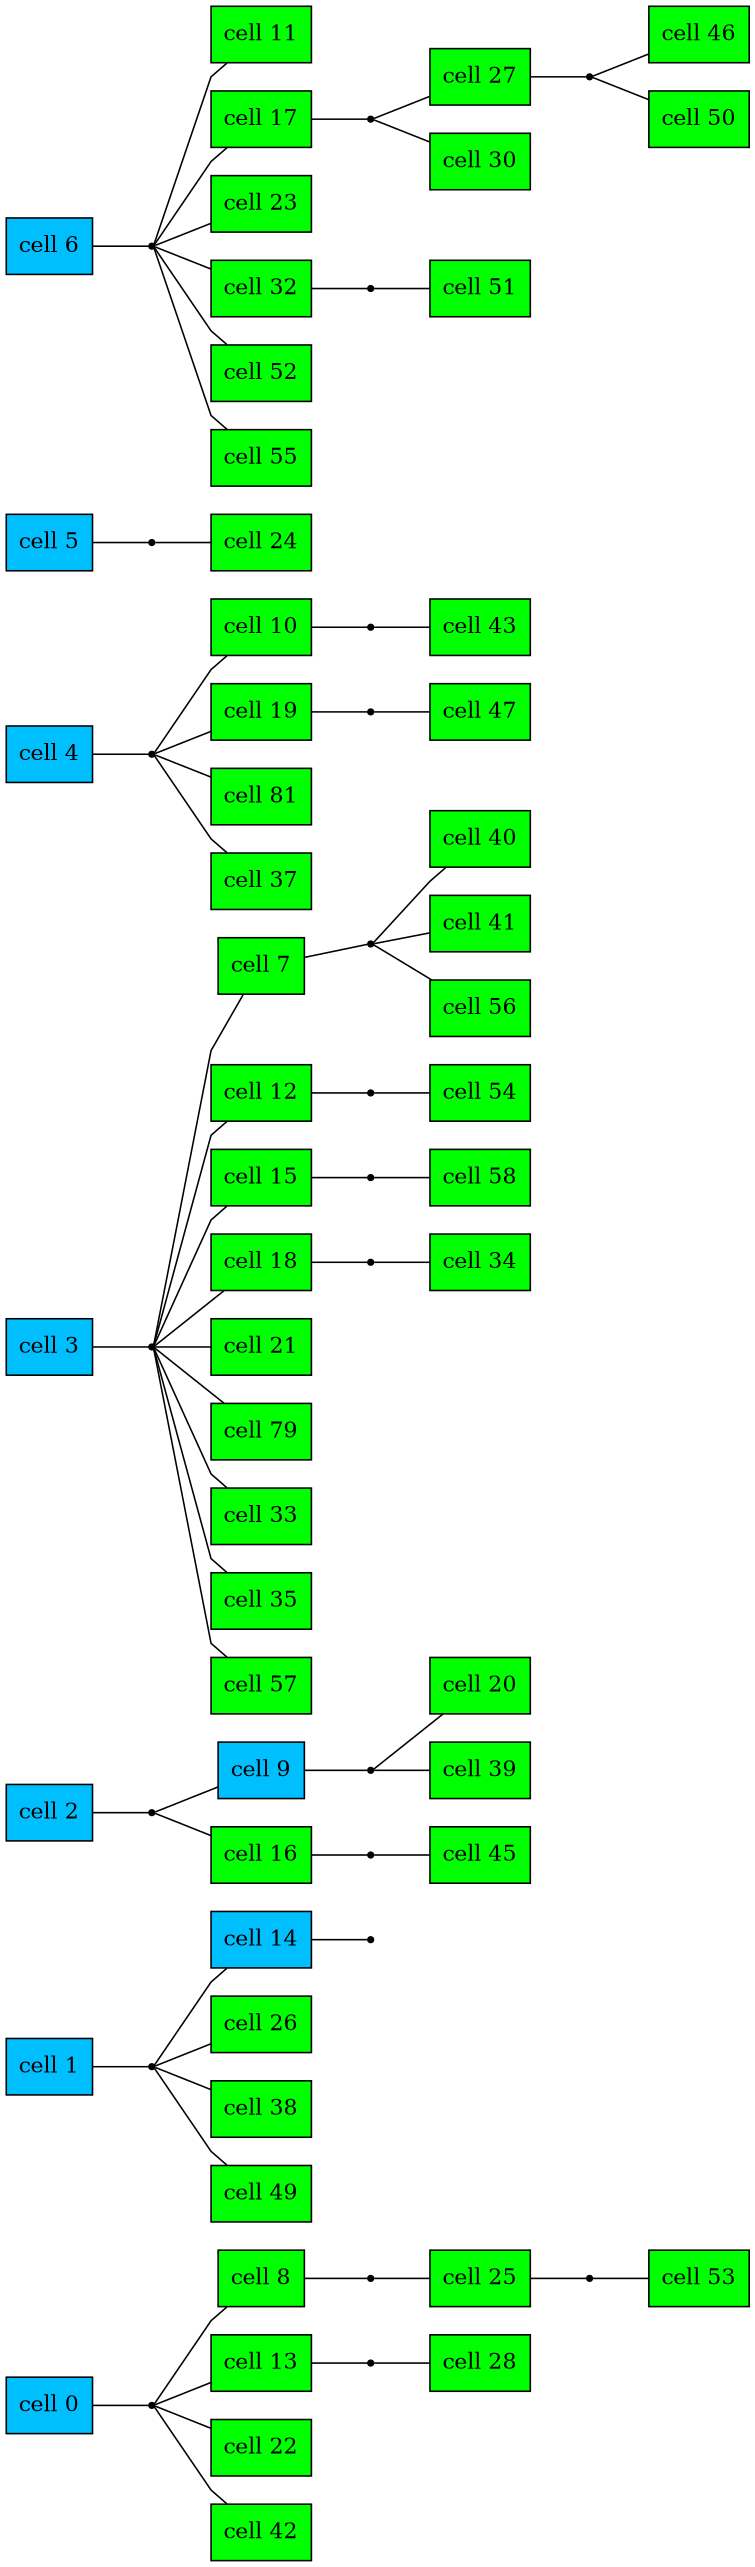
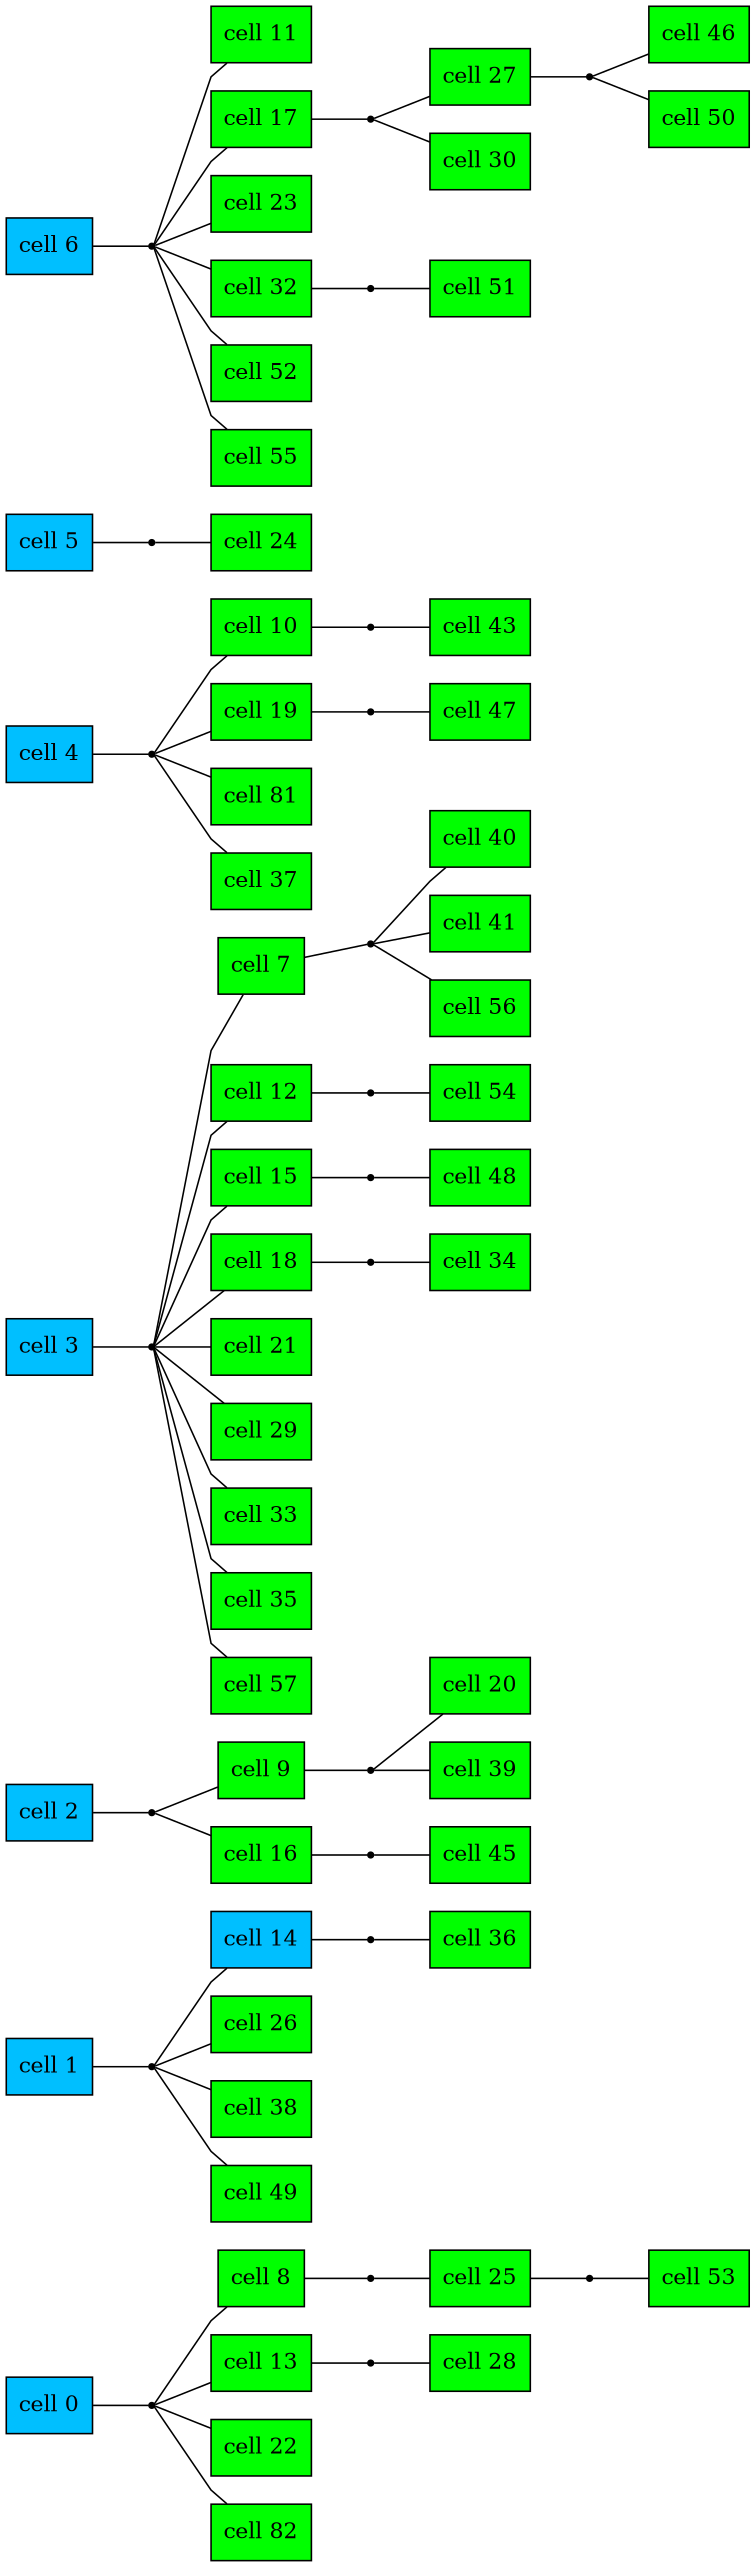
  graph {
    rankdir=LR
    splines=polyline
    node [fillcolor=lime shape=box style=filled]
    "cell 0" [fillcolor=deepskyblue]
    "cell 0A" [shape=point fillcolor="" style=""]
    "cell 8"
    "cell 13"
    "cell 22"
-   "cell 42"
+   "cell 42" [label="cell 82"]
    "cell 1" [fillcolor=deepskyblue]
    "cell 1A" [shape=point fillcolor="" style=""]
    "cell 14" [fillcolor=deepskyblue]
    "cell 26"
    "cell 38"
    "cell 49"
    "cell 2" [fillcolor=deepskyblue]
    "cell 2A" [shape=point fillcolor="" style=""]
-   "cell 9" [fillcolor=deepskyblue]
+   "cell 9"
    "cell 16"
    "cell 3" [fillcolor=deepskyblue]
    "cell 3A" [shape=point fillcolor="" style=""]
    "cell 7"
    "cell 12"
    "cell 15"
    "cell 18"
    "cell 21"
-   "cell 29" [label="cell 79"]
+   "cell 29"
    "cell 33"
    "cell 35"
    "cell 57"
    "cell 4" [fillcolor=deepskyblue]
    "cell 4A" [shape=point fillcolor="" style=""]
    "cell 10"
    "cell 19"
    n32 [label="cell 81"]
    "cell 37"
    "cell 5" [fillcolor=deepskyblue]
    "cell 5A" [shape=point fillcolor="" style=""]
    "cell 24"
    "cell 6" [fillcolor=deepskyblue]
    "cell 6A" [shape=point fillcolor="" style=""]
    "cell 11"
    "cell 17"
    "cell 23"
    "cell 32"
    "cell 52"
    "cell 55"
    "cell 7A" [shape=point fillcolor="" style=""]
    "cell 40"
    "cell 41"
    "cell 56"
    "cell 12A" [shape=point fillcolor="" style=""]
    "cell 15A" [shape=point fillcolor="" style=""]
    "cell 18A" [shape=point fillcolor="" style=""]
    "cell 8A" [shape=point fillcolor="" style=""]
    "cell 25"
    "cell 13A" [shape=point fillcolor="" style=""]
    "cell 9A" [shape=point fillcolor="" style=""]
    "cell 20"
    "cell 39"
    "cell 16A" [shape=point fillcolor="" style=""]
    "cell 10A" [shape=point fillcolor="" style=""]
    "cell 43"
    "cell 19A" [shape=point fillcolor="" style=""]
    "cell 17A" [shape=point fillcolor="" style=""]
    "cell 32A" [shape=point fillcolor="" style=""]
    "cell 54"
    "cell 28"
    "cell 14A" [shape=point fillcolor="" style=""]
-   "cell 48" [label="cell 58"]
+   "cell 36"
+   "cell 48"
    "cell 45"
    "cell 27"
    "cell 30"
    "cell 34"
    "cell 47"
    "cell 25A" [shape=point fillcolor="" style=""]
    "cell 53"
    "cell 27A" [shape=point fillcolor="" style=""]
    "cell 46"
    "cell 50"
    "cell 51"
    "cell 0" -- "cell 0A"
    "cell 0A" -- "cell 8"
    "cell 0A" -- "cell 13"
    "cell 0A" -- "cell 22"
    "cell 0A" -- "cell 42"
    "cell 8" -- "cell 8A"
    "cell 13" -- "cell 13A"
    "cell 1" -- "cell 1A"
    "cell 1A" -- "cell 14"
    "cell 1A" -- "cell 26"
    "cell 1A" -- "cell 38"
    "cell 1A" -- "cell 49"
    "cell 14" -- "cell 14A"
    "cell 2" -- "cell 2A"
    "cell 2A" -- "cell 9"
    "cell 2A" -- "cell 16"
    "cell 9" -- "cell 9A"
    "cell 16" -- "cell 16A"
    "cell 3" -- "cell 3A"
    "cell 3A" -- "cell 7"
    "cell 3A" -- "cell 12"
    "cell 3A" -- "cell 15"
    "cell 3A" -- "cell 18"
    "cell 3A" -- "cell 21"
    "cell 3A" -- "cell 29"
    "cell 3A" -- "cell 33"
    "cell 3A" -- "cell 35"
    "cell 3A" -- "cell 57"
    "cell 7" -- "cell 7A"
    "cell 12" -- "cell 12A"
    "cell 15" -- "cell 15A"
    "cell 18" -- "cell 18A"
    "cell 4" -- "cell 4A"
    "cell 4A" -- "cell 10"
    "cell 4A" -- "cell 19"
    "cell 4A" -- n32
    "cell 4A" -- "cell 37"
    "cell 10" -- "cell 10A"
    "cell 19" -- "cell 19A"
    "cell 5" -- "cell 5A"
    "cell 5A" -- "cell 24"
    "cell 6" -- "cell 6A"
    "cell 6A" -- "cell 11"
    "cell 6A" -- "cell 17"
    "cell 6A" -- "cell 23"
    "cell 6A" -- "cell 32"
    "cell 6A" -- "cell 52"
    "cell 6A" -- "cell 55"
    "cell 17" -- "cell 17A"
    "cell 32" -- "cell 32A"
    "cell 7A" -- "cell 40"
    "cell 7A" -- "cell 41"
    "cell 7A" -- "cell 56"
    "cell 12A" -- "cell 54"
    "cell 15A" -- "cell 48"
    "cell 18A" -- "cell 34"
    "cell 8A" -- "cell 25"
    "cell 25" -- "cell 25A"
    "cell 13A" -- "cell 28"
    "cell 9A" -- "cell 20"
    "cell 9A" -- "cell 39"
    "cell 16A" -- "cell 45"
    "cell 10A" -- "cell 43"
    "cell 19A" -- "cell 47"
    "cell 17A" -- "cell 27"
    "cell 17A" -- "cell 30"
    "cell 32A" -- "cell 51"
+   "cell 14A" -- "cell 36"
    "cell 27" -- "cell 27A"
    "cell 25A" -- "cell 53"
    "cell 27A" -- "cell 46"
    "cell 27A" -- "cell 50"
  }
